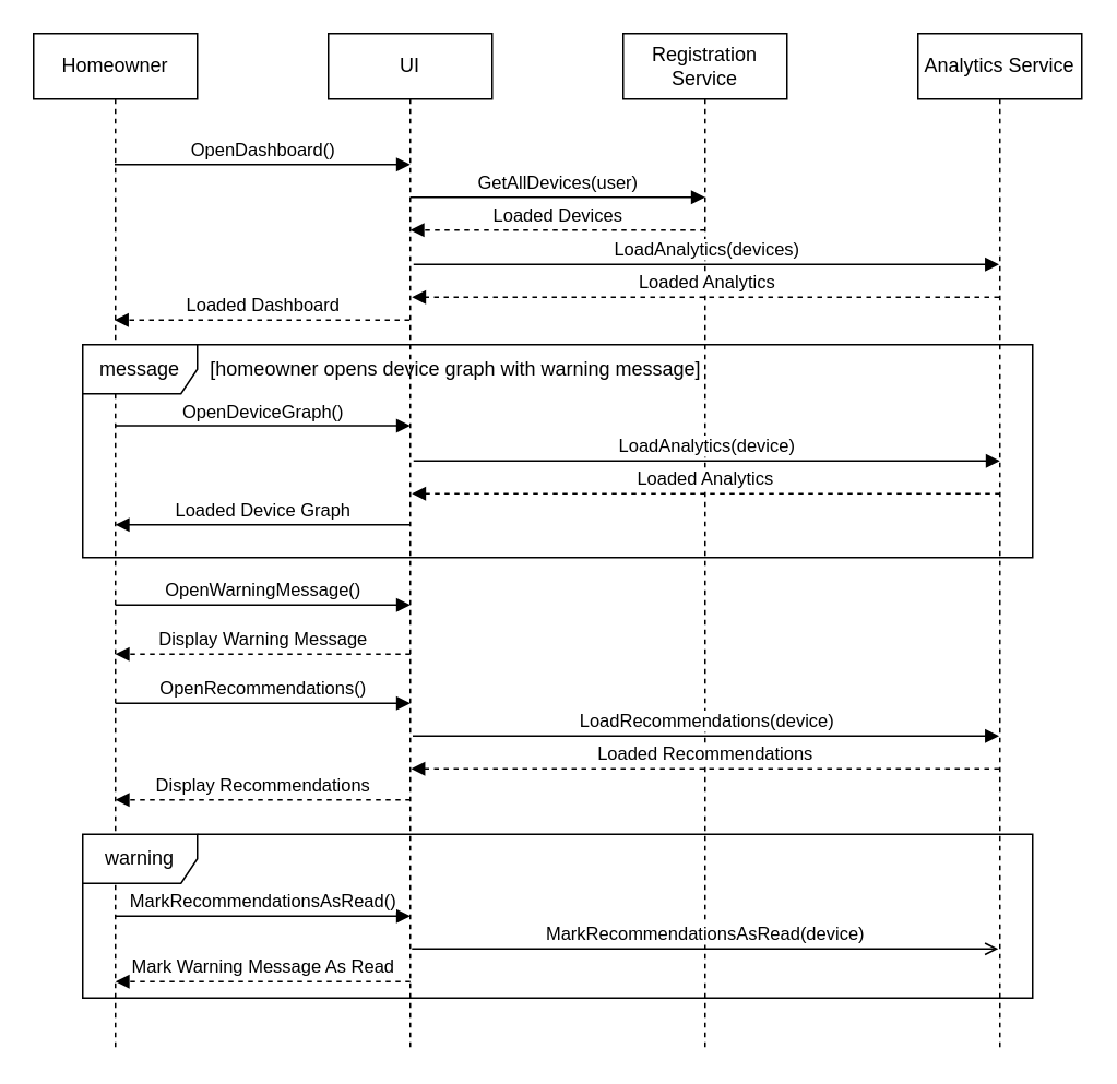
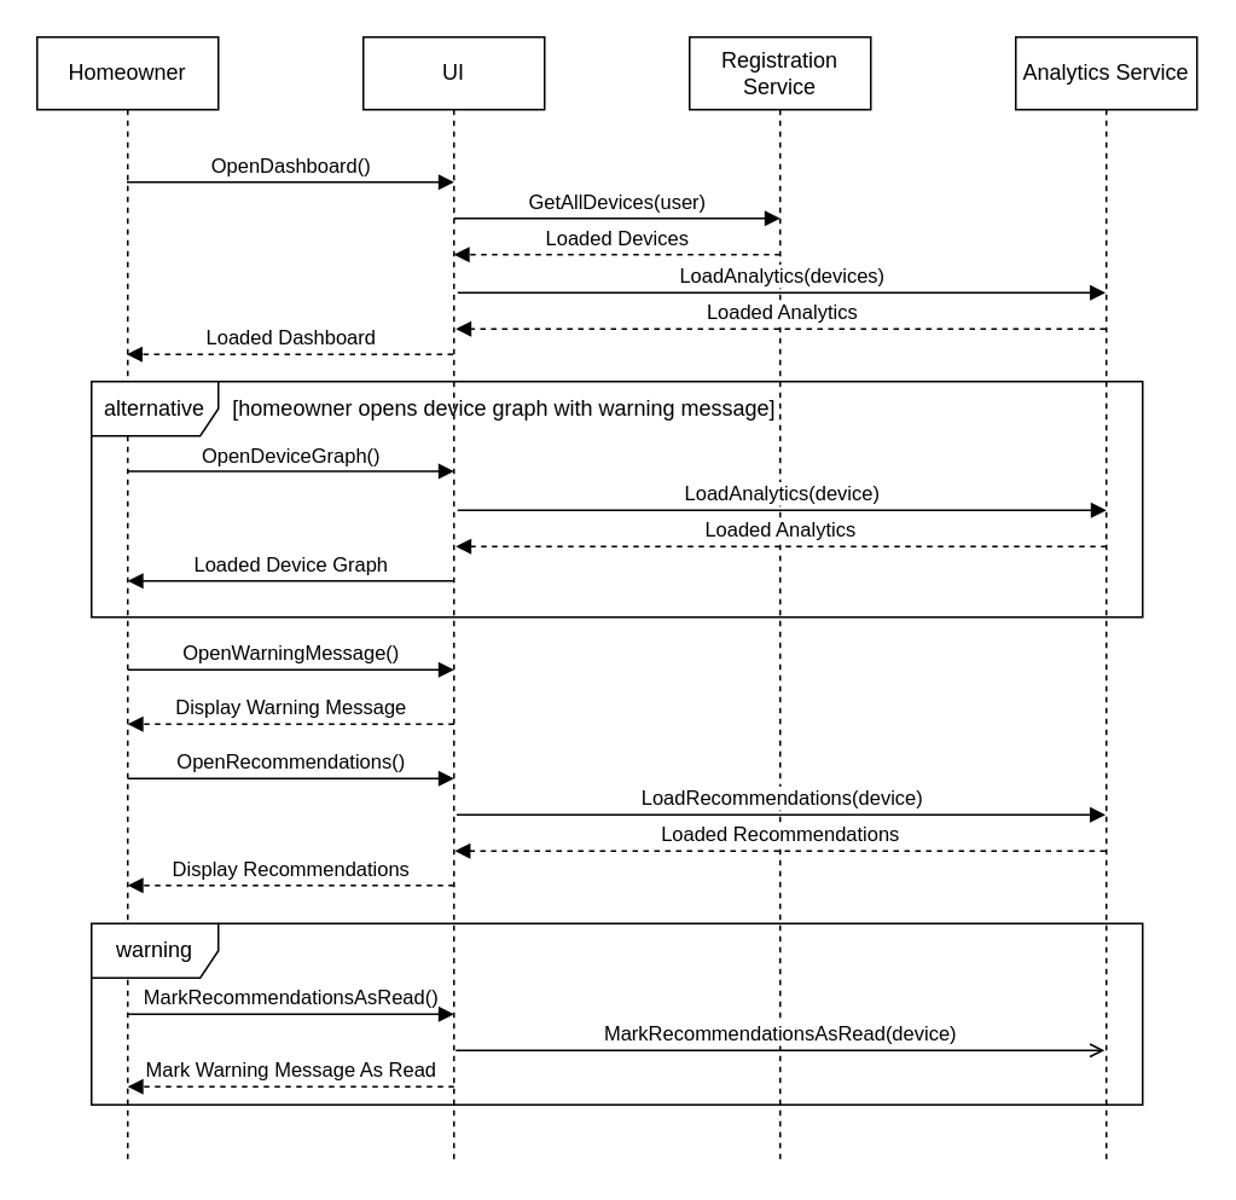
  <mxCell id="0" />
  <mxCell id="1" parent="0" />
  <mxCell id="2" value="Homeowner" style="shape=umlLifeline;perimeter=lifelinePerimeter;whiteSpace=wrap;html=1;container=0;dropTarget=0;collapsible=0;recursiveResize=0;outlineConnect=0;portConstraint=eastwest;newEdgeStyle={&quot;edgeStyle&quot;:&quot;elbowEdgeStyle&quot;,&quot;elbow&quot;:&quot;vertical&quot;,&quot;curved&quot;:0,&quot;rounded&quot;:0};" parent="1" vertex="1"><mxGeometry x="20" y="20" width="100" height="620" as="geometry" /></mxCell>
  <mxCell id="3" value="UI" style="shape=umlLifeline;perimeter=lifelinePerimeter;whiteSpace=wrap;html=1;container=0;dropTarget=0;collapsible=0;recursiveResize=0;outlineConnect=0;portConstraint=eastwest;newEdgeStyle={&quot;edgeStyle&quot;:&quot;elbowEdgeStyle&quot;,&quot;elbow&quot;:&quot;vertical&quot;,&quot;curved&quot;:0,&quot;rounded&quot;:0};" parent="1" vertex="1"><mxGeometry x="200" y="20" width="100" height="620" as="geometry" /></mxCell>
  <mxCell id="4" value="OpenDashboard()" style="html=1;verticalAlign=bottom;endArrow=block;edgeStyle=elbowEdgeStyle;elbow=vertical;curved=0;rounded=0;" parent="1" source="2" edge="1"><mxGeometry relative="1" as="geometry"><mxPoint x="75" y="100" as="sourcePoint" /><Array as="points"><mxPoint x="160" y="100" /></Array><mxPoint x="250" y="100" as="targetPoint" /></mxGeometry></mxCell>
  <mxCell id="5" value="Loaded Dashboard" style="html=1;verticalAlign=bottom;endArrow=block;edgeStyle=elbowEdgeStyle;elbow=vertical;curved=0;rounded=0;dashed=1;" parent="1" edge="1"><mxGeometry relative="1" as="geometry"><mxPoint x="249.5" y="195" as="sourcePoint" /><Array as="points"><mxPoint x="170" y="195" /></Array><mxPoint x="69.5" y="195" as="targetPoint" /></mxGeometry></mxCell>
  <mxCell id="6" value="Registration Service" style="shape=umlLifeline;perimeter=lifelinePerimeter;whiteSpace=wrap;html=1;container=0;dropTarget=0;collapsible=0;recursiveResize=0;outlineConnect=0;portConstraint=eastwest;newEdgeStyle={&quot;edgeStyle&quot;:&quot;elbowEdgeStyle&quot;,&quot;elbow&quot;:&quot;vertical&quot;,&quot;curved&quot;:0,&quot;rounded&quot;:0};" parent="1" vertex="1"><mxGeometry x="380" y="20" width="100" height="620" as="geometry" /></mxCell>
  <mxCell id="7" value="Analytics Service" style="shape=umlLifeline;perimeter=lifelinePerimeter;whiteSpace=wrap;html=1;container=0;dropTarget=0;collapsible=0;recursiveResize=0;outlineConnect=0;portConstraint=eastwest;newEdgeStyle={&quot;edgeStyle&quot;:&quot;elbowEdgeStyle&quot;,&quot;elbow&quot;:&quot;vertical&quot;,&quot;curved&quot;:0,&quot;rounded&quot;:0};" parent="1" vertex="1"><mxGeometry x="560" y="20" width="100" height="620" as="geometry" /></mxCell>
  <mxCell id="8" value="GetAllDevices(user)" style="html=1;verticalAlign=bottom;endArrow=block;edgeStyle=elbowEdgeStyle;elbow=vertical;curved=0;rounded=0;" parent="1" edge="1"><mxGeometry relative="1" as="geometry"><mxPoint x="250" y="120" as="sourcePoint" /><Array as="points"><mxPoint x="341" y="120" /></Array><mxPoint x="430" y="120" as="targetPoint" /></mxGeometry></mxCell>
  <mxCell id="9" value="Loaded Devices" style="html=1;verticalAlign=bottom;endArrow=block;edgeStyle=elbowEdgeStyle;elbow=vertical;curved=0;rounded=0;dashed=1;" parent="1" edge="1"><mxGeometry relative="1" as="geometry"><mxPoint x="430" y="140" as="sourcePoint" /><Array as="points"><mxPoint x="350.5" y="140" /></Array><mxPoint x="250" y="140" as="targetPoint" /></mxGeometry></mxCell>
  <mxCell id="10" value="LoadAnalytics(devices)" style="html=1;verticalAlign=bottom;endArrow=block;edgeStyle=elbowEdgeStyle;elbow=vertical;curved=0;rounded=0;" parent="1" target="7" edge="1"><mxGeometry relative="1" as="geometry"><mxPoint x="252" y="161" as="sourcePoint" /><Array as="points"><mxPoint x="343" y="161" /></Array><mxPoint x="432" y="161" as="targetPoint" /></mxGeometry></mxCell>
  <mxCell id="11" value="Loaded Analytics" style="html=1;verticalAlign=bottom;endArrow=block;edgeStyle=elbowEdgeStyle;elbow=vertical;curved=0;rounded=0;dashed=1;" parent="1" source="7" edge="1"><mxGeometry relative="1" as="geometry"><mxPoint x="431" y="181" as="sourcePoint" /><Array as="points"><mxPoint x="351.5" y="181" /></Array><mxPoint x="251" y="181" as="targetPoint" /></mxGeometry></mxCell>
- <mxCell id="12" value="message" style="shape=umlFrame;whiteSpace=wrap;html=1;pointerEvents=0;width=70;height=30;" parent="1" vertex="1"><mxGeometry x="50" y="210" width="580" height="130" as="geometry" /></mxCell>
+ <mxCell id="12" value="alternative" style="shape=umlFrame;whiteSpace=wrap;html=1;pointerEvents=0;width=70;height=30;" parent="1" vertex="1"><mxGeometry x="50" y="210" width="580" height="130" as="geometry" /></mxCell>
  <mxCell id="13" value="[homeowner opens device graph with warning message]" style="text;html=1;strokeColor=none;fillColor=none;align=center;verticalAlign=middle;whiteSpace=wrap;rounded=0;" parent="1" vertex="1"><mxGeometry x="123" y="210" width="310" height="30" as="geometry" /></mxCell>
  <mxCell id="14" value="OpenDeviceGraph()" style="html=1;verticalAlign=bottom;endArrow=block;edgeStyle=elbowEdgeStyle;elbow=vertical;curved=0;rounded=0;" parent="1" edge="1"><mxGeometry relative="1" as="geometry"><mxPoint x="70" y="259.5" as="sourcePoint" /><Array as="points"><mxPoint x="160" y="259.5" /></Array><mxPoint x="250" y="259.5" as="targetPoint" /></mxGeometry></mxCell>
  <mxCell id="15" value="LoadAnalytics(device)" style="html=1;verticalAlign=bottom;endArrow=block;edgeStyle=elbowEdgeStyle;elbow=vertical;curved=0;rounded=0;" parent="1" edge="1"><mxGeometry relative="1" as="geometry"><mxPoint x="252" y="281" as="sourcePoint" /><Array as="points"><mxPoint x="343" y="281" /></Array><mxPoint x="610" y="281" as="targetPoint" /></mxGeometry></mxCell>
  <mxCell id="16" value="Loaded Analytics" style="html=1;verticalAlign=bottom;endArrow=block;edgeStyle=elbowEdgeStyle;elbow=vertical;curved=0;rounded=0;dashed=1;" parent="1" edge="1"><mxGeometry relative="1" as="geometry"><mxPoint x="610" y="301" as="sourcePoint" /><Array as="points"><mxPoint x="351.5" y="301" /></Array><mxPoint x="251" y="301" as="targetPoint" /></mxGeometry></mxCell>
  <mxCell id="17" value="Loaded Device Graph" style="html=1;verticalAlign=bottom;endArrow=block;edgeStyle=elbowEdgeStyle;elbow=vertical;curved=0;rounded=0;" parent="1" edge="1"><mxGeometry relative="1" as="geometry"><mxPoint x="250" y="320" as="sourcePoint" /><Array as="points"><mxPoint x="170.5" y="320" /></Array><mxPoint x="70" y="320" as="targetPoint" /></mxGeometry></mxCell>
  <mxCell id="18" value="OpenWarningMessage()" style="html=1;verticalAlign=bottom;endArrow=block;edgeStyle=elbowEdgeStyle;elbow=vertical;curved=0;rounded=0;" parent="1" edge="1"><mxGeometry relative="1" as="geometry"><mxPoint x="70" y="369" as="sourcePoint" /><Array as="points"><mxPoint x="160" y="369" /></Array><mxPoint x="250" y="369" as="targetPoint" /></mxGeometry></mxCell>
  <mxCell id="19" value="Display Warning Message" style="html=1;verticalAlign=bottom;endArrow=block;edgeStyle=elbowEdgeStyle;elbow=vertical;curved=0;rounded=0;dashed=1;" parent="1" edge="1"><mxGeometry relative="1" as="geometry"><mxPoint x="250" y="399" as="sourcePoint" /><Array as="points"><mxPoint x="170.5" y="399" /></Array><mxPoint x="70" y="399" as="targetPoint" /></mxGeometry></mxCell>
  <mxCell id="20" value="OpenRecommendations()" style="html=1;verticalAlign=bottom;endArrow=block;edgeStyle=elbowEdgeStyle;elbow=vertical;curved=0;rounded=0;" parent="1" edge="1"><mxGeometry relative="1" as="geometry"><mxPoint x="70" y="429" as="sourcePoint" /><Array as="points"><mxPoint x="160" y="429" /></Array><mxPoint x="250" y="429" as="targetPoint" /></mxGeometry></mxCell>
  <mxCell id="21" value="LoadRecommendations(device)" style="html=1;verticalAlign=bottom;endArrow=block;edgeStyle=elbowEdgeStyle;elbow=vertical;curved=0;rounded=0;" parent="1" edge="1"><mxGeometry relative="1" as="geometry"><mxPoint x="251.5" y="449" as="sourcePoint" /><Array as="points"><mxPoint x="342.5" y="449" /></Array><mxPoint x="609.5" y="449" as="targetPoint" /></mxGeometry></mxCell>
  <mxCell id="22" value="Loaded Recommendations" style="html=1;verticalAlign=bottom;endArrow=block;edgeStyle=elbowEdgeStyle;elbow=vertical;curved=0;rounded=0;dashed=1;" parent="1" edge="1"><mxGeometry relative="1" as="geometry"><mxPoint x="609.5" y="469" as="sourcePoint" /><Array as="points"><mxPoint x="351" y="469" /></Array><mxPoint x="250.5" y="469" as="targetPoint" /></mxGeometry></mxCell>
  <mxCell id="23" value="Display Recommendations" style="html=1;verticalAlign=bottom;endArrow=block;edgeStyle=elbowEdgeStyle;elbow=vertical;curved=0;rounded=0;dashed=1;" parent="1" edge="1"><mxGeometry relative="1" as="geometry"><mxPoint x="250" y="488" as="sourcePoint" /><Array as="points"><mxPoint x="170.5" y="488" /></Array><mxPoint x="70" y="488" as="targetPoint" /></mxGeometry></mxCell>
  <mxCell id="24" value="warning" style="shape=umlFrame;whiteSpace=wrap;html=1;pointerEvents=0;width=70;height=30;" parent="1" vertex="1"><mxGeometry x="50" y="509" width="580" height="100" as="geometry" /></mxCell>
  <mxCell id="25" value="MarkRecommendationsAsRead()" style="html=1;verticalAlign=bottom;endArrow=block;edgeStyle=elbowEdgeStyle;elbow=vertical;curved=0;rounded=0;endFill=1;" parent="1" edge="1"><mxGeometry relative="1" as="geometry"><mxPoint x="70" y="559" as="sourcePoint" /><Array as="points"><mxPoint x="160" y="559" /></Array><mxPoint x="250" y="559" as="targetPoint" /></mxGeometry></mxCell>
  <mxCell id="26" value="MarkRecommendationsAsRead(device)" style="html=1;verticalAlign=bottom;endArrow=open;edgeStyle=elbowEdgeStyle;elbow=vertical;curved=0;rounded=0;endFill=0;" parent="1" edge="1"><mxGeometry relative="1" as="geometry"><mxPoint x="251" y="579" as="sourcePoint" /><Array as="points"><mxPoint x="342" y="579" /></Array><mxPoint x="609" y="579" as="targetPoint" /></mxGeometry></mxCell>
  <mxCell id="27" value="Mark Warning Message As Read" style="html=1;verticalAlign=bottom;endArrow=block;edgeStyle=elbowEdgeStyle;elbow=vertical;curved=0;rounded=0;dashed=1;" parent="1" edge="1"><mxGeometry relative="1" as="geometry"><mxPoint x="250" y="599" as="sourcePoint" /><Array as="points"><mxPoint x="170.5" y="599" /></Array><mxPoint x="70" y="599" as="targetPoint" /></mxGeometry></mxCell>
